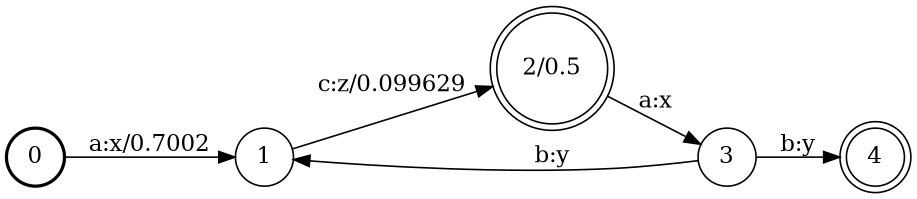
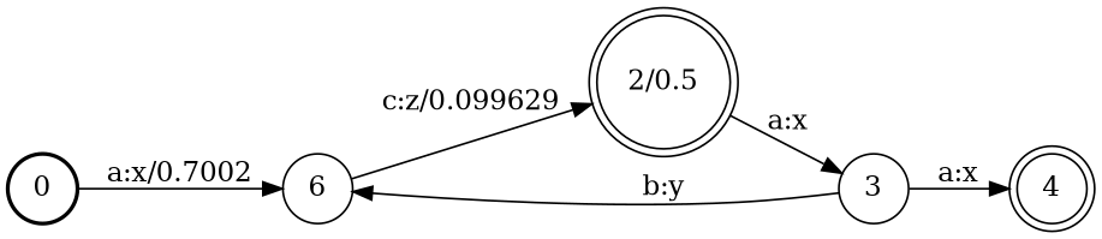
  digraph {
    nodesep=0.25
    rankdir=LR
    ranksep=0.4
    node [fontsize=14 shape=circle style=solid]
    edge [fontsize=14]
    n1 [label=0 style=bold]
-   n2 [label=1]
+   n2 [label=6]
    n3 [label="2/0.5" shape=doublecircle]
    n4 [label=3]
    n5 [label=4 shape=doublecircle]
    n1 -> n2 [label="a:x/0.7002"]
    n2 -> n3 [label="c:z/0.099629"]
    n3 -> n4 [label="a:x"]
    n4 -> n2 [label="b:y"]
-   n4 -> n5 [label="b:y"]
+   n4 -> n5 [label="a:x"]
  }
